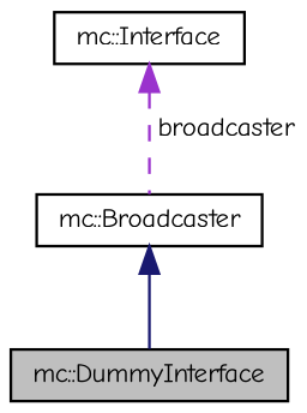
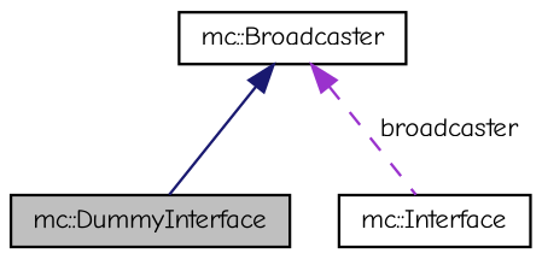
  digraph {
    fontname="Comic Neue"
    node [color=black fillcolor=white fontname="Comic Neue" fontsize=10 shape=record style=filled]
    edge [dir=back fontname="Comic Neue" fontsize=10 labelfontname=Helvetica labelfontsize=10]
    n1 [fillcolor=grey75 fontcolor=black height=0.2 label="mc::DummyInterface" width=0.4]
    n2 [height=0.2 label="mc::Interface" width=0.4]
    n3 [height=0.2 label="mc::Broadcaster" width=0.4]
    n3 -> n1 [color=midnightblue style=solid]
-   n2 -> n3 [color=darkorchid3 label=" broadcaster" style=dashed]
+   n3 -> n2 [color=darkorchid3 label=" broadcaster" style=dashed]
  }
